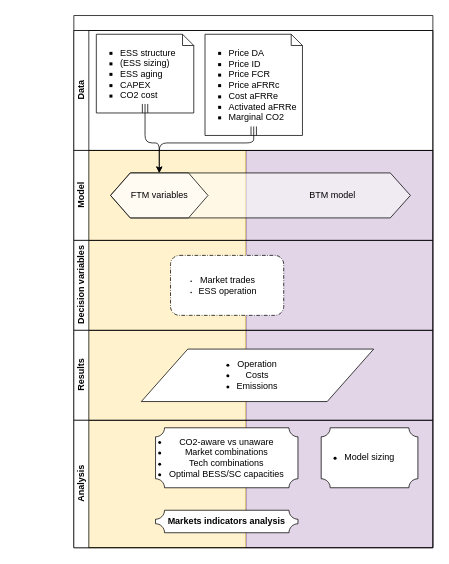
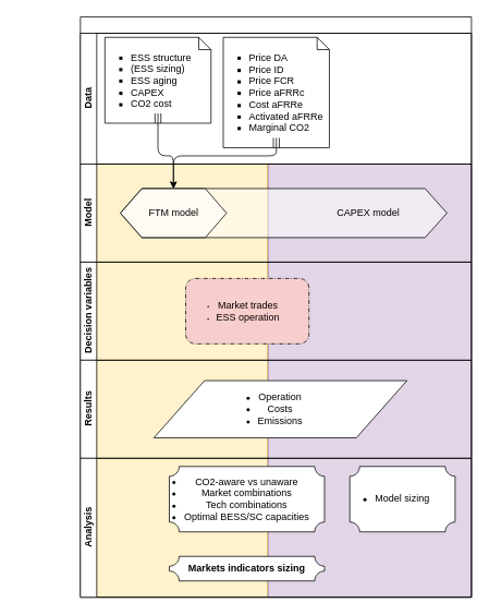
  <mxCell id="0" />
  <mxCell id="1" parent="0" />
  <mxCell id="2" value="" style="whiteSpace=wrap;html=1;fillColor=#e1d5e7;strokeColor=#9673a6;" vertex="1" parent="1"><mxGeometry x="250" y="200" width="249" height="530" as="geometry" /></mxCell>
  <mxCell id="3" value="" style="whiteSpace=wrap;html=1;fillColor=#fff2cc;strokeColor=#d6b656;" vertex="1" parent="1"><mxGeometry x="39" y="200" width="210" height="530" as="geometry" /></mxCell>
  <mxCell id="4" value="" style="swimlane;html=1;childLayout=stackLayout;resizeParent=1;resizeParentMax=0;horizontal=1;startSize=20;horizontalStack=0;whiteSpace=wrap;swimlaneLine=1;" vertex="1" parent="1"><mxGeometry x="20" y="20" width="479" height="710" as="geometry" /></mxCell>
  <mxCell id="5" value="Data" style="swimlane;html=1;startSize=20;horizontal=0;" vertex="1" parent="4"><mxGeometry y="20" width="479" height="160" as="geometry" /></mxCell>
  <mxCell id="6" value="&lt;ul&gt;&lt;ul&gt;&lt;ul&gt;&lt;ul&gt;&lt;li&gt;&lt;span style=&quot;background-color: initial;&quot;&gt;Price DA&lt;/span&gt;&lt;/li&gt;&lt;li&gt;&lt;span style=&quot;background-color: initial;&quot;&gt;Price ID&lt;/span&gt;&lt;/li&gt;&lt;li&gt;&lt;span style=&quot;background-color: initial;&quot;&gt;Price FCR&lt;/span&gt;&lt;/li&gt;&lt;li&gt;Price aFRRc&lt;/li&gt;&lt;li&gt;Cost aFRRe&lt;/li&gt;&lt;li&gt;Activated aFRRe&lt;/li&gt;&lt;li&gt;Marginal CO2&lt;/li&gt;&lt;/ul&gt;&lt;/ul&gt;&lt;/ul&gt;&lt;/ul&gt;" style="shape=mxgraph.bpmn.data;labelPosition=left;verticalLabelPosition=middle;align=left;verticalAlign=middle;size=15;html=1;isCollection=1;" vertex="1" parent="5"><mxGeometry x="175" y="5" width="130" height="135" as="geometry" /></mxCell>
  <mxCell id="7" value="&lt;ul&gt;&lt;ul&gt;&lt;ul&gt;&lt;ul&gt;&lt;li&gt;ESS structure&lt;/li&gt;&lt;li&gt;(ESS sizing)&lt;/li&gt;&lt;li&gt;ESS aging&lt;/li&gt;&lt;li&gt;CAPEX&lt;/li&gt;&lt;li&gt;CO2 cost&lt;/li&gt;&lt;/ul&gt;&lt;/ul&gt;&lt;/ul&gt;&lt;/ul&gt;" style="shape=mxgraph.bpmn.data;labelPosition=left;verticalLabelPosition=middle;align=left;verticalAlign=middle;size=15;html=1;isCollection=1;noLabel=0;fixDash=0;container=0;dropTarget=0;part=0;" vertex="1" parent="5"><mxGeometry x="30" y="5" width="130" height="105" as="geometry" /></mxCell>
  <mxCell id="8" value="Model" style="swimlane;html=1;startSize=20;horizontal=0;" vertex="1" parent="4"><mxGeometry y="180" width="479" height="120" as="geometry" /></mxCell>
  <mxCell id="9" value="Decision variables" style="swimlane;html=1;startSize=20;horizontal=0;swimlaneLine=1;" vertex="1" parent="4"><mxGeometry y="300" width="479" height="120" as="geometry" /></mxCell>
- <mxCell id="10" value="&lt;p&gt;&lt;/p&gt;&lt;ul style=&quot;padding-left: 2px;&quot;&gt;&lt;li&gt;&lt;span style=&quot;font-size: 12px;&quot;&gt;Market trades&lt;/span&gt;&lt;/li&gt;&lt;li&gt;&lt;span style=&quot;background-color: initial; font-size: 12px;&quot;&gt;ESS operation&lt;/span&gt;&lt;/li&gt;&lt;/ul&gt;&lt;p&gt;&lt;/p&gt;" style="points=[[0.25,0,0],[0.5,0,0],[0.75,0,0],[1,0.25,0],[1,0.5,0],[1,0.75,0],[0.75,1,0],[0.5,1,0],[0.25,1,0],[0,0.75,0],[0,0.5,0],[0,0.25,0]];rounded=1;dashed=1;dashPattern=5 2 1 2;labelPosition=center;verticalLabelPosition=middle;align=center;verticalAlign=middle;fontSize=8;html=1;whiteSpace=wrap;" vertex="1" parent="9"><mxGeometry x="129" y="20" width="151" height="80" as="geometry" /></mxCell>
+ <mxCell id="10" value="&lt;p&gt;&lt;/p&gt;&lt;ul style=&quot;padding-left: 2px;&quot;&gt;&lt;li&gt;&lt;span style=&quot;font-size: 12px;&quot;&gt;Market trades&lt;/span&gt;&lt;/li&gt;&lt;li&gt;&lt;span style=&quot;background-color: initial; font-size: 12px;&quot;&gt;ESS operation&lt;/span&gt;&lt;/li&gt;&lt;/ul&gt;&lt;p&gt;&lt;/p&gt;" style="points=[[0.25,0,0],[0.5,0,0],[0.75,0,0],[1,0.25,0],[1,0.5,0],[1,0.75,0],[0.75,1,0],[0.5,1,0],[0.25,1,0],[0,0.75,0],[0,0.5,0],[0,0.25,0]];rounded=1;dashed=1;dashPattern=5 2 1 2;labelPosition=center;verticalLabelPosition=middle;align=center;verticalAlign=middle;fontSize=8;html=1;whiteSpace=wrap;fillColor=#f8cecc;" vertex="1" parent="9"><mxGeometry x="129" y="20" width="151" height="80" as="geometry" /></mxCell>
  <mxCell id="11" value="Results" style="swimlane;html=1;startSize=20;horizontal=0;swimlaneLine=1;" vertex="1" parent="4"><mxGeometry y="420" width="479" height="120" as="geometry" /></mxCell>
  <mxCell id="12" value="&lt;ul style=&quot;padding-left: 0px;&quot;&gt;&lt;li&gt;Operation&lt;/li&gt;&lt;li&gt;Costs&lt;/li&gt;&lt;li&gt;Emissions&lt;/li&gt;&lt;/ul&gt;" style="shape=parallelogram;perimeter=parallelogramPerimeter;whiteSpace=wrap;html=1;dashed=0;" vertex="1" parent="11"><mxGeometry x="90" y="25" width="310" height="70" as="geometry" /></mxCell>
  <mxCell id="13" value="Analysis" style="swimlane;html=1;startSize=20;horizontal=0;swimlaneLine=1;" vertex="1" parent="4"><mxGeometry y="540" width="479" height="170" as="geometry" /></mxCell>
  <mxCell id="14" value="&lt;ul style=&quot;padding-left: 0px;&quot;&gt;&lt;li&gt;CO2-aware vs unaware&lt;/li&gt;&lt;li&gt;Market combinations&lt;/li&gt;&lt;li&gt;Tech combinations&lt;/li&gt;&lt;li&gt;Optimal BESS/SC capacities&lt;/li&gt;&lt;/ul&gt;" style="verticalLabelPosition=middle;verticalAlign=middle;html=1;shape=mxgraph.basic.plaque;dx=6;whiteSpace=wrap;labelPosition=center;align=center;" vertex="1" parent="13"><mxGeometry x="109" y="10" width="190" height="80" as="geometry" /></mxCell>
  <mxCell id="15" value="&lt;ul style=&quot;padding-left: 0px;&quot;&gt;&lt;li&gt;Model sizing&lt;/li&gt;&lt;/ul&gt;" style="verticalLabelPosition=middle;verticalAlign=middle;html=1;shape=mxgraph.basic.plaque;dx=6;whiteSpace=wrap;labelPosition=center;align=center;" vertex="1" parent="13"><mxGeometry x="330" y="10" width="129" height="80" as="geometry" /></mxCell>
- <mxCell id="16" value="&lt;div&gt;&lt;b&gt;Markets indicators analysis&lt;/b&gt;&lt;/div&gt;" style="verticalLabelPosition=middle;verticalAlign=middle;html=1;shape=mxgraph.basic.plaque;dx=6;whiteSpace=wrap;labelPosition=center;align=center;" vertex="1" parent="1"><mxGeometry x="129" y="680" width="190" height="30" as="geometry" /></mxCell>
+ <mxCell id="16" value="&lt;div&gt;&lt;b&gt;Markets indicators sizing&lt;/b&gt;&lt;/div&gt;" style="verticalLabelPosition=middle;verticalAlign=middle;html=1;shape=mxgraph.basic.plaque;dx=6;whiteSpace=wrap;labelPosition=center;align=center;" vertex="1" parent="1"><mxGeometry x="129" y="680" width="190" height="30" as="geometry" /></mxCell>
  <mxCell id="17" value="" style="group;shadow=0;fillColor=none;" connectable="0" vertex="1" parent="1"><mxGeometry x="69" y="230" width="400" height="60" as="geometry" /></mxCell>
- <mxCell id="18" value="BTM model&lt;span style=&quot;white-space: pre;&quot;&gt;&#09;&lt;/span&gt;&lt;span style=&quot;white-space: pre;&quot;&gt;&#09;&lt;/span&gt;&lt;span style=&quot;white-space: pre;&quot;&gt;&#09;&lt;/span&gt;" style="verticalLabelPosition=middle;verticalAlign=middle;html=1;shape=hexagon;perimeter=hexagonPerimeter2;arcSize=6;size=0.067;labelPosition=center;align=right;gradientColor=none;strokeOpacity=100;fillOpacity=50;" vertex="1" parent="17"><mxGeometry width="400" height="60" as="geometry" /></mxCell>
- <mxCell id="19" value="FTM variables" style="verticalLabelPosition=middle;verticalAlign=middle;html=1;shape=hexagon;perimeter=hexagonPerimeter2;arcSize=6;size=0.2;labelPosition=center;align=center;fillOpacity=50;" vertex="1" parent="17"><mxGeometry width="130" height="60" as="geometry" /></mxCell>
+ <mxCell id="18" value="CAPEX model&lt;span style=&quot;white-space: pre;&quot;&gt;&#09;&lt;/span&gt;&lt;span style=&quot;white-space: pre;&quot;&gt;&#09;&lt;/span&gt;&lt;span style=&quot;white-space: pre;&quot;&gt;&#09;&lt;/span&gt;" style="verticalLabelPosition=middle;verticalAlign=middle;html=1;shape=hexagon;perimeter=hexagonPerimeter2;arcSize=6;size=0.067;labelPosition=center;align=right;gradientColor=none;strokeOpacity=100;fillOpacity=50;" vertex="1" parent="17"><mxGeometry width="400" height="60" as="geometry" /></mxCell>
+ <mxCell id="19" value="FTM model" style="verticalLabelPosition=middle;verticalAlign=middle;html=1;shape=hexagon;perimeter=hexagonPerimeter2;arcSize=6;size=0.2;labelPosition=center;align=center;fillOpacity=50;" vertex="1" parent="17"><mxGeometry width="130" height="60" as="geometry" /></mxCell>
  <mxCell id="20" style="edgeStyle=orthogonalEdgeStyle;rounded=1;orthogonalLoop=1;jettySize=auto;html=1;exitX=0.5;exitY=1;exitDx=0;exitDy=0;exitPerimeter=0;curved=0;entryX=0.5;entryY=0;entryDx=0;entryDy=0;" edge="1" parent="1" source="6" target="19"><mxGeometry relative="1" as="geometry"><mxPoint x="160" y="240" as="targetPoint" /><Array as="points"><mxPoint x="260" y="190" /><mxPoint x="134" y="190" /></Array></mxGeometry></mxCell>
  <mxCell id="21" style="edgeStyle=orthogonalEdgeStyle;rounded=1;orthogonalLoop=1;jettySize=auto;html=1;exitX=0.5;exitY=1;exitDx=0;exitDy=0;exitPerimeter=0;entryX=0.5;entryY=0;entryDx=0;entryDy=0;curved=0;" edge="1" parent="1" source="7" target="19"><mxGeometry relative="1" as="geometry"><mxPoint x="115" y="221.43" as="targetPoint" /></mxGeometry></mxCell>
